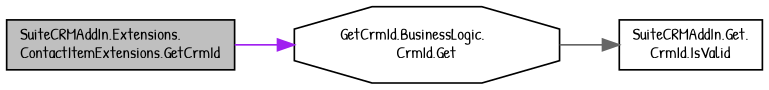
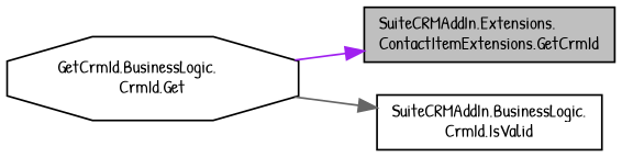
  digraph {
    fontname="Patrick Hand"
    rankdir=LR
    node [color=black fillcolor=white fontname="Patrick Hand" fontsize=10 shape=box style=filled]
    edge [fontname="Patrick Hand" fontsize=10 labelfontname=Helvetica labelfontsize=10 style=solid]
    n1 [fillcolor=grey75 fontcolor=black height=0.2 label="SuiteCRMAddIn.Extensions.\lContactItemExtensions.GetCrmId" width=0.4]
    n2 [height=0.2 label="GetCrmId.BusinessLogic.\lCrmId.Get" shape=octagon width=0.4]
-   n3 [height=0.2 label="SuiteCRMAddIn.Get.\lCrmId.IsValid" width=0.4]
-   n1 -> n2 [color=purple]
+   n3 [height=0.2 label="SuiteCRMAddIn.BusinessLogic.\lCrmId.IsValid" width=0.4]
+   n2 -> n1 [color=purple]
    n2 -> n3 [color=gray40]
  }
